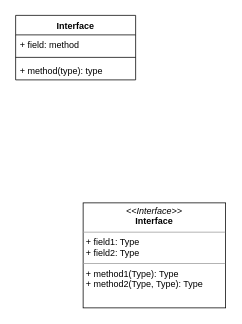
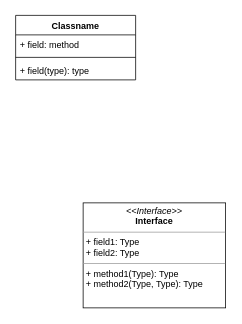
  <mxCell id="0" />
  <mxCell id="1" parent="0" />
- <mxCell id="2" value="Interface" style="swimlane;fontStyle=1;align=center;verticalAlign=top;childLayout=stackLayout;horizontal=1;startSize=26;horizontalStack=0;resizeParent=1;resizeParentMax=0;resizeLast=0;collapsible=1;marginBottom=0;" parent="1" vertex="1"><mxGeometry x="20" y="20" width="160" height="86" as="geometry" /></mxCell>
+ <mxCell id="2" value="Classname" style="swimlane;fontStyle=1;align=center;verticalAlign=top;childLayout=stackLayout;horizontal=1;startSize=26;horizontalStack=0;resizeParent=1;resizeParentMax=0;resizeLast=0;collapsible=1;marginBottom=0;" parent="1" vertex="1"><mxGeometry x="20" y="20" width="160" height="86" as="geometry" /></mxCell>
  <mxCell id="3" value="+ field: method" style="text;strokeColor=none;fillColor=none;align=left;verticalAlign=top;spacingLeft=4;spacingRight=4;overflow=hidden;rotatable=0;points=[[0,0.5],[1,0.5]];portConstraint=eastwest;" parent="2" vertex="1"><mxGeometry y="26" width="160" height="26" as="geometry" /></mxCell>
  <mxCell id="4" value="" style="line;strokeWidth=1;fillColor=none;align=left;verticalAlign=middle;spacingTop=-1;spacingLeft=3;spacingRight=3;rotatable=0;labelPosition=right;points=[];portConstraint=eastwest;" parent="2" vertex="1"><mxGeometry y="52" width="160" height="8" as="geometry" /></mxCell>
- <mxCell id="5" value="+ method(type): type" style="text;strokeColor=none;fillColor=none;align=left;verticalAlign=top;spacingLeft=4;spacingRight=4;overflow=hidden;rotatable=0;points=[[0,0.5],[1,0.5]];portConstraint=eastwest;" parent="2" vertex="1"><mxGeometry y="60" width="160" height="26" as="geometry" /></mxCell>
+ <mxCell id="5" value="+ field(type): type" style="text;strokeColor=none;fillColor=none;align=left;verticalAlign=top;spacingLeft=4;spacingRight=4;overflow=hidden;rotatable=0;points=[[0,0.5],[1,0.5]];portConstraint=eastwest;" parent="2" vertex="1"><mxGeometry y="60" width="160" height="26" as="geometry" /></mxCell>
  <mxCell id="6" value="&lt;p style=&quot;margin:0px;margin-top:4px;text-align:center;&quot;&gt;&lt;i&gt;&amp;lt;&amp;lt;Interface&amp;gt;&amp;gt;&lt;/i&gt;&lt;br/&gt;&lt;b&gt;Interface&lt;/b&gt;&lt;/p&gt;&lt;hr size=&quot;1&quot;/&gt;&lt;p style=&quot;margin:0px;margin-left:4px;&quot;&gt;+ field1: Type&lt;br/&gt;+ field2: Type&lt;/p&gt;&lt;hr size=&quot;1&quot;/&gt;&lt;p style=&quot;margin:0px;margin-left:4px;&quot;&gt;+ method1(Type): Type&lt;br/&gt;+ method2(Type, Type): Type&lt;/p&gt;" style="verticalAlign=top;align=left;overflow=fill;fontSize=12;fontFamily=Helvetica;html=1;" vertex="1" parent="1"><mxGeometry x="110" y="270" width="190" height="140" as="geometry" /></mxCell>
